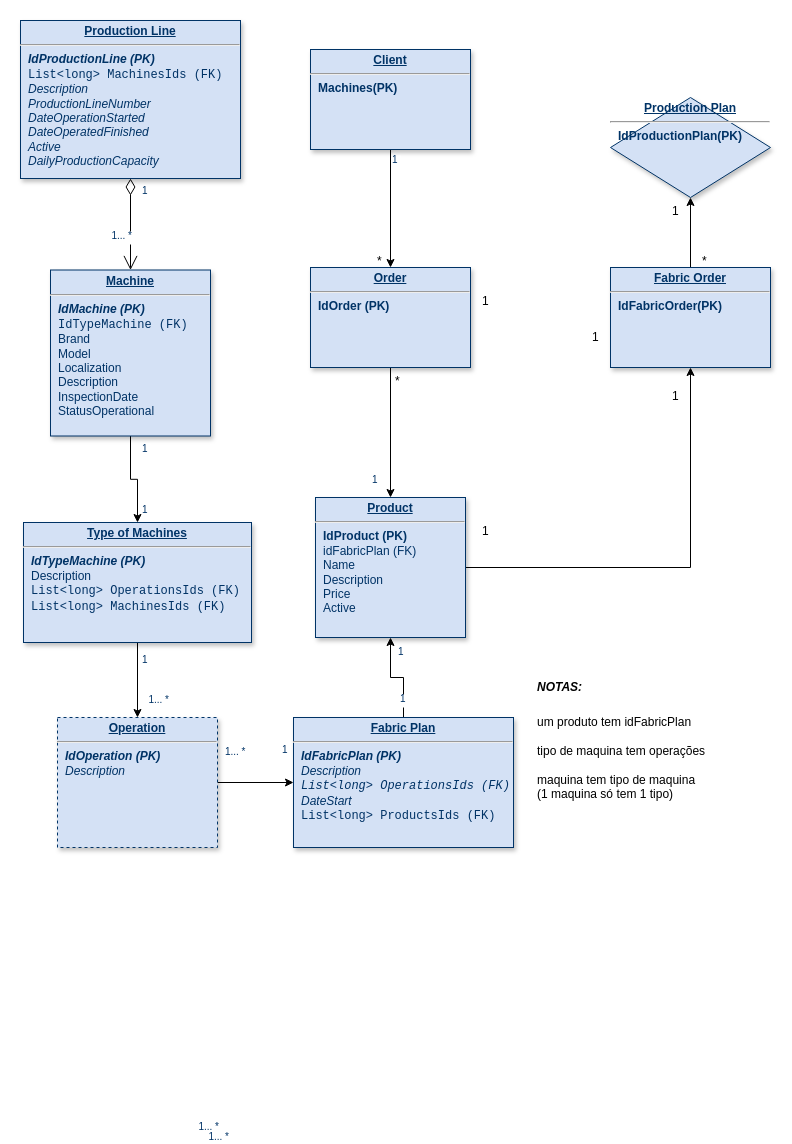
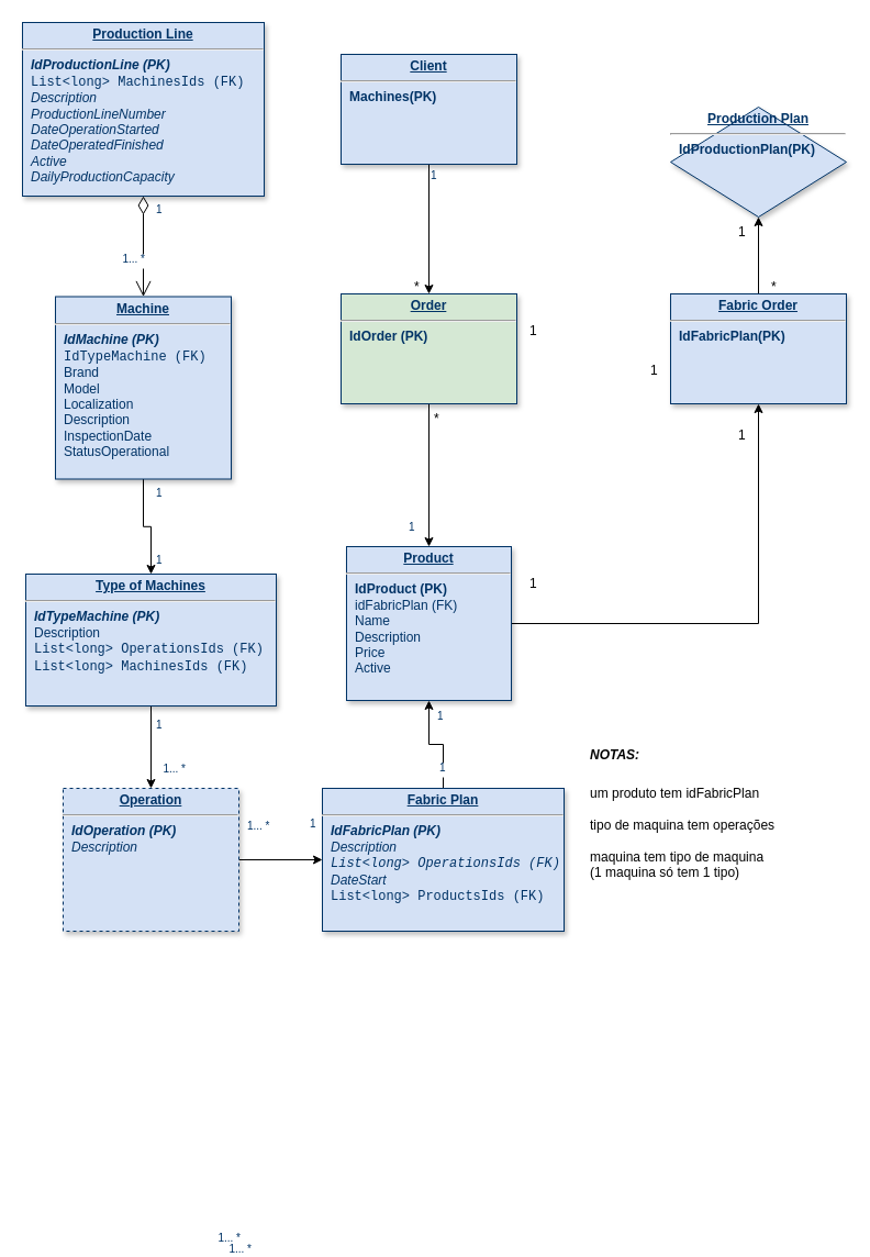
  <mxCell id="0" />
  <mxCell id="1" parent="0" />
  <mxCell id="2" style="edgeStyle=orthogonalEdgeStyle;rounded=0;orthogonalLoop=1;jettySize=auto;html=1;" parent="1" source="3" target="9" edge="1"><mxGeometry relative="1" as="geometry" /></mxCell>
  <mxCell id="3" value="&lt;p style=&quot;margin: 0px ; margin-top: 4px ; text-align: center ; text-decoration: underline&quot;&gt;&lt;strong&gt;Operation&lt;/strong&gt;&lt;/p&gt;&lt;hr&gt;&lt;p style=&quot;margin: 0px ; margin-left: 8px&quot;&gt;&lt;b&gt;&lt;i&gt;IdOperation (PK)&lt;/i&gt;&lt;/b&gt;&lt;/p&gt;&lt;p style=&quot;margin: 0px 0px 0px 8px&quot;&gt;&lt;i&gt;Description&lt;/i&gt;&lt;/p&gt;" style="verticalAlign=top;align=left;overflow=fill;fontSize=12;fontFamily=Helvetica;html=1;strokeColor=#003366;shadow=1;fillColor=#D4E1F5;fontColor=#003366;dashed=1;" parent="1" vertex="1"><mxGeometry x="57" y="717" width="160" height="130" as="geometry" /></mxCell>
  <mxCell id="4" style="edgeStyle=orthogonalEdgeStyle;rounded=0;orthogonalLoop=1;jettySize=auto;html=1;" parent="1" source="5" target="3" edge="1"><mxGeometry relative="1" as="geometry" /></mxCell>
  <mxCell id="5" value="&lt;p style=&quot;margin: 0px ; margin-top: 4px ; text-align: center ; text-decoration: underline&quot;&gt;&lt;strong&gt;Type of Machines&lt;/strong&gt;&lt;/p&gt;&lt;hr&gt;&lt;p style=&quot;margin: 0px ; margin-left: 8px&quot;&gt;&lt;b&gt;&lt;i&gt;IdTypeMachine (PK)&lt;/i&gt;&lt;/b&gt;&lt;/p&gt;&lt;p style=&quot;margin: 0px ; margin-left: 8px&quot;&gt;Description&lt;/p&gt;&lt;p style=&quot;margin: 0px ; margin-left: 8px&quot;&gt;&lt;font face=&quot;Courier New&quot;&gt;List&amp;lt;long&amp;gt; OperationsIds (FK)&lt;/font&gt;&lt;/p&gt;&lt;p style=&quot;margin: 0px ; margin-left: 8px&quot;&gt;&lt;font face=&quot;Courier New&quot;&gt;List&amp;lt;long&amp;gt; MachinesIds (FK)&lt;/font&gt;&lt;br&gt;&lt;/p&gt;&lt;p style=&quot;margin: 0px ; margin-left: 8px&quot;&gt;&lt;br&gt;&lt;/p&gt;" style="verticalAlign=top;align=left;overflow=fill;fontSize=12;fontFamily=Helvetica;html=1;strokeColor=#003366;shadow=1;fillColor=#D4E1F5;fontColor=#003366" parent="1" vertex="1"><mxGeometry x="23" y="522" width="228" height="120" as="geometry" /></mxCell>
  <mxCell id="6" style="edgeStyle=orthogonalEdgeStyle;rounded=0;orthogonalLoop=1;jettySize=auto;html=1;" parent="1" source="7" target="5" edge="1"><mxGeometry relative="1" as="geometry" /></mxCell>
  <mxCell id="7" value="&lt;p style=&quot;margin: 0px ; margin-top: 4px ; text-align: center ; text-decoration: underline&quot;&gt;&lt;strong&gt;Machine&lt;/strong&gt;&lt;/p&gt;&lt;hr&gt;&lt;p style=&quot;margin: 0px ; margin-left: 8px&quot;&gt;&lt;b&gt;&lt;i&gt;IdMachine (PK)&lt;/i&gt;&lt;/b&gt;&lt;/p&gt;&lt;p style=&quot;margin: 0px ; margin-left: 8px&quot;&gt;&lt;font face=&quot;Courier New&quot;&gt;IdTypeMachine (FK)&lt;/font&gt;&lt;/p&gt;&lt;p style=&quot;margin: 0px ; margin-left: 8px&quot;&gt;Brand&lt;/p&gt;&lt;p style=&quot;margin: 0px ; margin-left: 8px&quot;&gt;Model&lt;/p&gt;&lt;p style=&quot;margin: 0px ; margin-left: 8px&quot;&gt;Localization&lt;/p&gt;&lt;p style=&quot;margin: 0px ; margin-left: 8px&quot;&gt;Description&lt;/p&gt;&lt;p style=&quot;margin: 0px ; margin-left: 8px&quot;&gt;InspectionDate&lt;/p&gt;&lt;p style=&quot;margin: 0px ; margin-left: 8px&quot;&gt;StatusOperational&lt;/p&gt;" style="verticalAlign=top;align=left;overflow=fill;fontSize=12;fontFamily=Helvetica;html=1;strokeColor=#003366;shadow=1;fillColor=#D4E1F5;fontColor=#003366" parent="1" vertex="1"><mxGeometry x="50" y="269.5" width="160" height="166" as="geometry" /></mxCell>
  <mxCell id="8" style="edgeStyle=orthogonalEdgeStyle;rounded=0;orthogonalLoop=1;jettySize=auto;html=1;entryX=0.5;entryY=1;entryDx=0;entryDy=0;" parent="1" source="9" target="12" edge="1"><mxGeometry relative="1" as="geometry" /></mxCell>
  <mxCell id="9" value="&lt;p style=&quot;margin: 0px ; margin-top: 4px ; text-align: center ; text-decoration: underline&quot;&gt;&lt;strong&gt;Fabric Plan&lt;/strong&gt;&lt;/p&gt;&lt;hr&gt;&lt;p style=&quot;margin: 0px ; margin-left: 8px&quot;&gt;&lt;b&gt;&lt;i&gt;IdFabricPlan (PK)&lt;/i&gt;&lt;/b&gt;&lt;/p&gt;&lt;p style=&quot;margin: 0px ; margin-left: 8px&quot;&gt;&lt;i&gt;Description&lt;/i&gt;&lt;/p&gt;&lt;p style=&quot;margin: 0px ; margin-left: 8px&quot;&gt;&lt;i&gt;&lt;font face=&quot;Courier New&quot;&gt;List&amp;lt;long&amp;gt; OperationsIds (FK)&lt;/font&gt;&lt;/i&gt;&lt;/p&gt;&lt;p style=&quot;margin: 0px ; margin-left: 8px&quot;&gt;&lt;/p&gt;&lt;p style=&quot;margin: 0px ; margin-left: 8px&quot;&gt;&lt;i&gt;DateStart&lt;/i&gt;&lt;/p&gt;&lt;p style=&quot;margin: 0px ; margin-left: 8px&quot;&gt;&lt;font face=&quot;Courier New&quot;&gt;List&amp;lt;long&amp;gt; ProductsIds (FK)&lt;/font&gt;&lt;i&gt;&lt;br&gt;&lt;/i&gt;&lt;/p&gt;" style="verticalAlign=top;align=left;overflow=fill;fontSize=12;fontFamily=Helvetica;html=1;strokeColor=#003366;shadow=1;fillColor=#D4E1F5;fontColor=#003366" parent="1" vertex="1"><mxGeometry x="293" y="717" width="220" height="130" as="geometry" /></mxCell>
  <mxCell id="10" value="&lt;p style=&quot;margin: 0px ; margin-top: 4px ; text-align: center ; text-decoration: underline&quot;&gt;&lt;strong&gt;Production Line&lt;/strong&gt;&lt;/p&gt;&lt;hr&gt;&lt;p style=&quot;margin: 0px ; margin-left: 8px&quot;&gt;&lt;b&gt;&lt;i&gt;IdProductionLine (PK)&lt;/i&gt;&lt;/b&gt;&lt;/p&gt;&lt;p style=&quot;margin: 0px ; margin-left: 8px&quot;&gt;&lt;span style=&quot;font-family: &amp;#34;courier new&amp;#34;&quot;&gt;List&amp;lt;long&amp;gt; MachinesIds (FK)&lt;/span&gt;&lt;b&gt;&lt;i&gt;&lt;br&gt;&lt;/i&gt;&lt;/b&gt;&lt;/p&gt;&lt;p style=&quot;margin: 0px ; margin-left: 8px&quot;&gt;&lt;i&gt;Description&lt;/i&gt;&lt;/p&gt;&lt;p style=&quot;margin: 0px ; margin-left: 8px&quot;&gt;&lt;i&gt;ProductionLineNumber&lt;/i&gt;&lt;/p&gt;&lt;p style=&quot;margin: 0px ; margin-left: 8px&quot;&gt;&lt;i&gt;DateOperationStarted&lt;/i&gt;&lt;/p&gt;&lt;p style=&quot;margin: 0px ; margin-left: 8px&quot;&gt;&lt;i&gt;DateOperatedFinished&lt;/i&gt;&lt;/p&gt;&lt;p style=&quot;margin: 0px ; margin-left: 8px&quot;&gt;&lt;i&gt;Active&lt;/i&gt;&lt;/p&gt;&lt;p style=&quot;margin: 0px ; margin-left: 8px&quot;&gt;&lt;i&gt;&lt;/i&gt;&lt;/p&gt;&lt;p style=&quot;margin: 0px ; margin-left: 8px&quot;&gt;&lt;i&gt;DailyProductionCapacity&lt;/i&gt;&lt;/p&gt;" style="verticalAlign=top;align=left;overflow=fill;fontSize=12;fontFamily=Helvetica;html=1;strokeColor=#003366;shadow=1;fillColor=#D4E1F5;fontColor=#003366" parent="1" vertex="1"><mxGeometry x="20" y="20" width="220" height="158" as="geometry" /></mxCell>
  <mxCell id="11" style="edgeStyle=orthogonalEdgeStyle;rounded=0;orthogonalLoop=1;jettySize=auto;html=1;entryX=0.5;entryY=1;entryDx=0;entryDy=0;" parent="1" source="12" target="21" edge="1"><mxGeometry relative="1" as="geometry" /></mxCell>
  <mxCell id="12" value="&lt;p style=&quot;margin: 0px ; margin-top: 4px ; text-align: center ; text-decoration: underline&quot;&gt;&lt;strong&gt;Product&lt;/strong&gt;&lt;/p&gt;&lt;hr&gt;&lt;p style=&quot;margin: 0px ; margin-left: 8px&quot;&gt;&lt;b&gt;IdProduct (PK)&lt;/b&gt;&lt;/p&gt;&lt;p style=&quot;margin: 0px ; margin-left: 8px&quot;&gt;idFabricPlan (FK)&lt;/p&gt;&lt;p style=&quot;margin: 0px ; margin-left: 8px&quot;&gt;Name&lt;/p&gt;&lt;p style=&quot;margin: 0px ; margin-left: 8px&quot;&gt;Description&lt;/p&gt;&lt;p style=&quot;margin: 0px ; margin-left: 8px&quot;&gt;Price&lt;/p&gt;&lt;p style=&quot;margin: 0px ; margin-left: 8px&quot;&gt;Active&lt;/p&gt;&lt;p style=&quot;margin: 0px ; margin-left: 8px&quot;&gt;&lt;b&gt;&lt;br&gt;&lt;/b&gt;&lt;/p&gt;" style="verticalAlign=top;align=left;overflow=fill;fontSize=12;fontFamily=Helvetica;html=1;strokeColor=#003366;shadow=1;fillColor=#D4E1F5;fontColor=#003366" parent="1" vertex="1"><mxGeometry x="315" y="497" width="150" height="140" as="geometry" /></mxCell>
  <mxCell id="13" value="" style="endArrow=open;endSize=12;startArrow=diamondThin;startSize=14;startFill=0;edgeStyle=orthogonalEdgeStyle" parent="1" source="10" target="7" edge="1"><mxGeometry x="620" y="340" as="geometry"><mxPoint x="630" y="337" as="sourcePoint" /><mxPoint x="790" y="337" as="targetPoint" /></mxGeometry></mxCell>
  <mxCell id="14" value="1" style="resizable=0;align=left;verticalAlign=top;labelBackgroundColor=#ffffff;fontSize=10;strokeColor=#003366;shadow=1;fillColor=#D4E1F5;fontColor=#003366" parent="13" connectable="0" vertex="1"><mxGeometry x="-1" relative="1" as="geometry"><mxPoint x="10" as="offset" /></mxGeometry></mxCell>
  <mxCell id="15" value="1... *" style="resizable=0;align=right;verticalAlign=top;labelBackgroundColor=#ffffff;fontSize=10;strokeColor=#003366;shadow=1;fillColor=#D4E1F5;fontColor=#003366" parent="13" connectable="0" vertex="1"><mxGeometry x="1" relative="1" as="geometry"><mxPoint x="40" y="417.0" as="offset" /></mxGeometry></mxCell>
  <mxCell id="16" style="edgeStyle=orthogonalEdgeStyle;rounded=0;orthogonalLoop=1;jettySize=auto;html=1;" parent="1" source="17" target="12" edge="1"><mxGeometry relative="1" as="geometry" /></mxCell>
- <mxCell id="17" value="&lt;p style=&quot;margin: 0px ; margin-top: 4px ; text-align: center ; text-decoration: underline&quot;&gt;&lt;strong&gt;Order&lt;/strong&gt;&lt;/p&gt;&lt;hr&gt;&lt;p style=&quot;margin: 0px ; margin-left: 8px&quot;&gt;&lt;b&gt;IdOrder (PK)&lt;/b&gt;&lt;/p&gt;&lt;p style=&quot;margin: 0px ; margin-left: 8px&quot;&gt;&lt;b&gt;&lt;br&gt;&lt;/b&gt;&lt;/p&gt;" style="verticalAlign=top;align=left;overflow=fill;fontSize=12;fontFamily=Helvetica;html=1;strokeColor=#003366;shadow=1;fillColor=#D4E1F5;fontColor=#003366" parent="1" vertex="1"><mxGeometry x="310" y="267" width="160" height="100" as="geometry" /></mxCell>
+ <mxCell id="17" value="&lt;p style=&quot;margin: 0px ; margin-top: 4px ; text-align: center ; text-decoration: underline&quot;&gt;&lt;strong&gt;Order&lt;/strong&gt;&lt;/p&gt;&lt;hr&gt;&lt;p style=&quot;margin: 0px ; margin-left: 8px&quot;&gt;&lt;b&gt;IdOrder (PK)&lt;/b&gt;&lt;/p&gt;&lt;p style=&quot;margin: 0px ; margin-left: 8px&quot;&gt;&lt;b&gt;&lt;br&gt;&lt;/b&gt;&lt;/p&gt;" style="verticalAlign=top;align=left;overflow=fill;fontSize=12;fontFamily=Helvetica;html=1;strokeColor=#003366;shadow=1;fillColor=#d5e8d4;fontColor=#003366;" parent="1" vertex="1"><mxGeometry x="310" y="267" width="160" height="100" as="geometry" /></mxCell>
  <mxCell id="18" style="edgeStyle=orthogonalEdgeStyle;rounded=0;orthogonalLoop=1;jettySize=auto;html=1;" parent="1" source="19" target="17" edge="1"><mxGeometry relative="1" as="geometry" /></mxCell>
  <mxCell id="19" value="&lt;p style=&quot;margin: 0px ; margin-top: 4px ; text-align: center ; text-decoration: underline&quot;&gt;&lt;strong&gt;Client&lt;/strong&gt;&lt;/p&gt;&lt;hr&gt;&lt;p style=&quot;margin: 0px ; margin-left: 8px&quot;&gt;&lt;b&gt;Machines(PK)&lt;/b&gt;&lt;/p&gt;" style="verticalAlign=top;align=left;overflow=fill;fontSize=12;fontFamily=Helvetica;html=1;strokeColor=#003366;shadow=1;fillColor=#D4E1F5;fontColor=#003366" parent="1" vertex="1"><mxGeometry x="310" y="49" width="160" height="100" as="geometry" /></mxCell>
  <mxCell id="20" style="edgeStyle=orthogonalEdgeStyle;rounded=0;orthogonalLoop=1;jettySize=auto;html=1;" parent="1" source="21" target="22" edge="1"><mxGeometry relative="1" as="geometry" /></mxCell>
- <mxCell id="21" value="&lt;p style=&quot;margin: 0px ; margin-top: 4px ; text-align: center ; text-decoration: underline&quot;&gt;&lt;strong&gt;Fabric Order&lt;br&gt;&lt;/strong&gt;&lt;/p&gt;&lt;hr&gt;&lt;p style=&quot;margin: 0px ; margin-left: 8px&quot;&gt;&lt;b&gt;IdFabricOrder(PK)&lt;/b&gt;&lt;/p&gt;" style="verticalAlign=top;align=left;overflow=fill;fontSize=12;fontFamily=Helvetica;html=1;strokeColor=#003366;shadow=1;fillColor=#D4E1F5;fontColor=#003366" parent="1" vertex="1"><mxGeometry x="610" y="267" width="160" height="100" as="geometry" /></mxCell>
+ <mxCell id="21" value="&lt;p style=&quot;margin: 0px ; margin-top: 4px ; text-align: center ; text-decoration: underline&quot;&gt;&lt;strong&gt;Fabric Order&lt;br&gt;&lt;/strong&gt;&lt;/p&gt;&lt;hr&gt;&lt;p style=&quot;margin: 0px ; margin-left: 8px&quot;&gt;&lt;b&gt;IdFabricPlan(PK)&lt;/b&gt;&lt;/p&gt;" style="verticalAlign=top;align=left;overflow=fill;fontSize=12;fontFamily=Helvetica;html=1;strokeColor=#003366;shadow=1;fillColor=#D4E1F5;fontColor=#003366" parent="1" vertex="1"><mxGeometry x="610" y="267" width="160" height="100" as="geometry" /></mxCell>
  <mxCell id="22" value="&lt;p style=&quot;margin: 0px ; margin-top: 4px ; text-align: center ; text-decoration: underline&quot;&gt;&lt;strong&gt;Production Plan&lt;br&gt;&lt;/strong&gt;&lt;/p&gt;&lt;hr&gt;&lt;p style=&quot;margin: 0px ; margin-left: 8px&quot;&gt;&lt;b&gt;IdProductionPlan(PK)&lt;/b&gt;&lt;/p&gt;" style="rhombus;verticalAlign=top;align=left;overflow=fill;fontSize=12;fontFamily=Helvetica;html=1;strokeColor=#003366;shadow=1;fillColor=#D4E1F5;fontColor=#003366;" parent="1" vertex="1"><mxGeometry x="610" y="97" width="160" height="100" as="geometry" /></mxCell>
  <mxCell id="23" value="1" style="resizable=0;align=left;verticalAlign=top;labelBackgroundColor=#ffffff;fontSize=10;strokeColor=#003366;shadow=1;fillColor=#D4E1F5;fontColor=#003366" parent="1" connectable="0" vertex="1"><mxGeometry x="130" y="497" as="geometry"><mxPoint x="10" as="offset" /></mxGeometry></mxCell>
  <mxCell id="24" value="1" style="resizable=0;align=left;verticalAlign=top;labelBackgroundColor=#ffffff;fontSize=10;strokeColor=#003366;shadow=1;fillColor=#D4E1F5;fontColor=#003366" parent="1" connectable="0" vertex="1"><mxGeometry x="130" y="435.5" as="geometry"><mxPoint x="10" as="offset" /></mxGeometry></mxCell>
  <mxCell id="25" value="1" style="resizable=0;align=left;verticalAlign=top;labelBackgroundColor=#ffffff;fontSize=10;strokeColor=#003366;shadow=1;fillColor=#D4E1F5;fontColor=#003366" parent="1" connectable="0" vertex="1"><mxGeometry x="130" y="647" as="geometry"><mxPoint x="10" as="offset" /></mxGeometry></mxCell>
  <mxCell id="26" value="1... *" style="resizable=0;align=right;verticalAlign=top;labelBackgroundColor=#ffffff;fontSize=10;strokeColor=#003366;shadow=1;fillColor=#D4E1F5;fontColor=#003366" parent="1" connectable="0" vertex="1"><mxGeometry x="136.5" y="251.5" as="geometry"><mxPoint x="-3.5" y="-28.5" as="offset" /></mxGeometry></mxCell>
  <mxCell id="27" value="1... *" style="resizable=0;align=right;verticalAlign=top;labelBackgroundColor=#ffffff;fontSize=10;strokeColor=#003366;shadow=1;fillColor=#D4E1F5;fontColor=#003366" parent="1" connectable="0" vertex="1"><mxGeometry x="180" y="697" as="geometry"><mxPoint x="40" y="417.0" as="offset" /></mxGeometry></mxCell>
  <mxCell id="28" value="1... *" style="resizable=0;align=right;verticalAlign=top;labelBackgroundColor=#ffffff;fontSize=10;strokeColor=#003366;shadow=1;fillColor=#D4E1F5;fontColor=#003366" parent="1" connectable="0" vertex="1"><mxGeometry x="180" y="697" as="geometry"><mxPoint x="40" y="417.0" as="offset" /></mxGeometry></mxCell>
  <mxCell id="29" value="1... *" style="resizable=0;align=right;verticalAlign=top;labelBackgroundColor=#ffffff;fontSize=10;strokeColor=#003366;shadow=1;fillColor=#D4E1F5;fontColor=#003366" parent="1" connectable="0" vertex="1"><mxGeometry x="190" y="707" as="geometry"><mxPoint x="40" y="417.0" as="offset" /></mxGeometry></mxCell>
  <mxCell id="30" value="1... *" style="resizable=0;align=right;verticalAlign=top;labelBackgroundColor=#ffffff;fontSize=10;strokeColor=#003366;shadow=1;fillColor=#D4E1F5;fontColor=#003366" parent="1" connectable="0" vertex="1"><mxGeometry x="250" y="767" as="geometry"><mxPoint x="-3.5" y="-28.5" as="offset" /></mxGeometry></mxCell>
  <mxCell id="31" value="1" style="resizable=0;align=left;verticalAlign=top;labelBackgroundColor=#ffffff;fontSize=10;strokeColor=#003366;shadow=1;fillColor=#D4E1F5;fontColor=#003366" parent="1" connectable="0" vertex="1"><mxGeometry x="270" y="737" as="geometry"><mxPoint x="10" as="offset" /></mxGeometry></mxCell>
  <mxCell id="32" value="1" style="resizable=0;align=left;verticalAlign=top;labelBackgroundColor=#ffffff;fontSize=10;strokeColor=#003366;shadow=1;fillColor=#D4E1F5;fontColor=#003366" parent="1" connectable="0" vertex="1"><mxGeometry x="250" y="747" as="geometry"><mxPoint x="148" y="-61" as="offset" /></mxGeometry></mxCell>
  <mxCell id="33" value="1" style="resizable=0;align=left;verticalAlign=top;labelBackgroundColor=#ffffff;fontSize=10;strokeColor=#003366;shadow=1;fillColor=#D4E1F5;fontColor=#003366" parent="1" connectable="0" vertex="1"><mxGeometry x="310" y="777" as="geometry"><mxPoint x="86" y="-138" as="offset" /></mxGeometry></mxCell>
  <mxCell id="34" value="" style="resizable=0;align=left;verticalAlign=top;labelBackgroundColor=#ffffff;fontSize=10;strokeColor=#003366;shadow=1;fillColor=#D4E1F5;fontColor=#003366" parent="1" connectable="0" vertex="1"><mxGeometry x="290" y="747" as="geometry"><mxPoint x="56" y="-424" as="offset" /></mxGeometry></mxCell>
  <mxCell id="35" value="1" style="resizable=0;align=left;verticalAlign=top;labelBackgroundColor=#ffffff;fontSize=10;strokeColor=#003366;shadow=1;fillColor=#D4E1F5;fontColor=#003366" parent="1" connectable="0" vertex="1"><mxGeometry x="360" y="467" as="geometry"><mxPoint x="10" as="offset" /></mxGeometry></mxCell>
  <mxCell id="36" value="*" style="text;html=1;" parent="1" vertex="1"><mxGeometry x="393" y="367" width="30" height="30" as="geometry" /></mxCell>
  <mxCell id="37" value="*" style="text;html=1;" parent="1" vertex="1"><mxGeometry x="375" y="247" width="30" height="30" as="geometry" /></mxCell>
  <mxCell id="38" value="1" style="resizable=0;align=left;verticalAlign=top;labelBackgroundColor=#ffffff;fontSize=10;strokeColor=#003366;shadow=1;fillColor=#D4E1F5;fontColor=#003366" parent="1" connectable="0" vertex="1"><mxGeometry x="380" y="147" as="geometry"><mxPoint x="10" as="offset" /></mxGeometry></mxCell>
  <mxCell id="39" value="1" style="text;html=1;" parent="1" vertex="1"><mxGeometry x="480" y="517" width="30" height="30" as="geometry" /></mxCell>
  <mxCell id="40" value="1" style="text;html=1;" parent="1" vertex="1"><mxGeometry x="670" y="382" width="30" height="30" as="geometry" /></mxCell>
  <mxCell id="41" value="1" style="text;html=1;" parent="1" vertex="1"><mxGeometry x="480" y="287" width="30" height="30" as="geometry" /></mxCell>
  <mxCell id="42" value="1" style="text;html=1;" parent="1" vertex="1"><mxGeometry x="590" y="322.5" width="30" height="30" as="geometry" /></mxCell>
  <mxCell id="43" value="1" style="text;html=1;" parent="1" vertex="1"><mxGeometry x="670" y="197" width="30" height="30" as="geometry" /></mxCell>
  <mxCell id="44" value="*" style="text;html=1;" parent="1" vertex="1"><mxGeometry x="700" y="247" width="30" height="30" as="geometry" /></mxCell>
  <mxCell id="45" value="&lt;div&gt;um produto tem idFabricPlan&lt;/div&gt;&lt;div&gt;&lt;br&gt;&lt;/div&gt;&lt;div&gt;tipo de maquina tem operações&lt;/div&gt;&lt;div&gt;&lt;br&gt;&lt;/div&gt;&lt;div&gt;maquina tem tipo de maquina&amp;nbsp;&lt;/div&gt;&lt;div&gt;(1 maquina só tem 1 tipo)&lt;/div&gt;" style="text;html=1;resizable=0;points=[];autosize=1;align=left;verticalAlign=top;spacingTop=-4;" vertex="1" parent="1"><mxGeometry x="535" y="712" width="180" height="90" as="geometry" /></mxCell>
  <mxCell id="46" value="&lt;b&gt;&lt;i&gt;NOTAS:&lt;/i&gt;&lt;/b&gt;" style="text;html=1;resizable=0;points=[];autosize=1;align=left;verticalAlign=top;spacingTop=-4;" vertex="1" parent="1"><mxGeometry x="535" y="677" width="60" height="20" as="geometry" /></mxCell>
